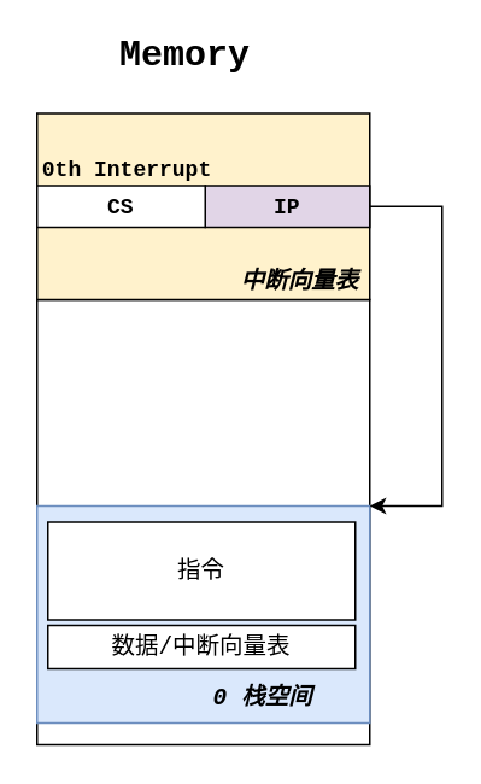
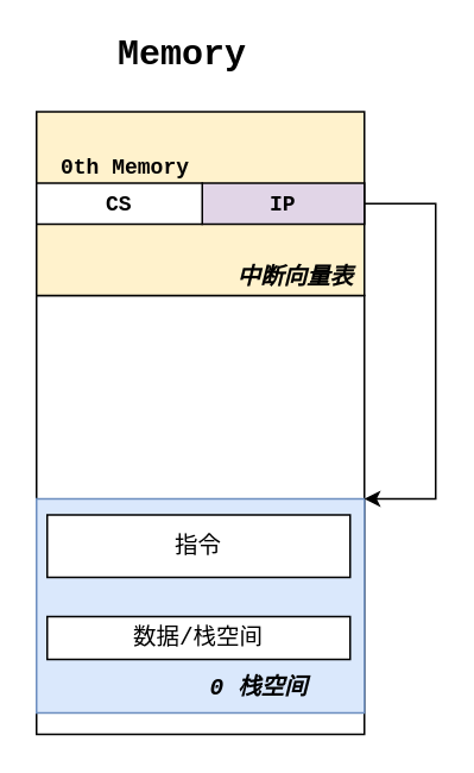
  <mxCell id="0" />
  <mxCell id="1" parent="0" />
  <mxCell id="2" value="" style="rounded=0;whiteSpace=wrap;html=1;" vertex="1" parent="1"><mxGeometry x="20" y="165" width="184" height="246" as="geometry" /></mxCell>
  <mxCell id="3" value="" style="rounded=0;whiteSpace=wrap;html=1;fillColor=#fff2cc;" vertex="1" parent="1"><mxGeometry x="20" y="62" width="184" height="103" as="geometry" /></mxCell>
  <mxCell id="4" value="" style="rounded=0;whiteSpace=wrap;html=1;fillColor=#dae8fc;strokeColor=#6c8ebf;" vertex="1" parent="1"><mxGeometry x="20" y="279" width="184" height="120" as="geometry" /></mxCell>
  <mxCell id="5" style="edgeStyle=orthogonalEdgeStyle;rounded=0;orthogonalLoop=1;jettySize=auto;html=1;entryX=1;entryY=0;entryDx=0;entryDy=0;exitX=1;exitY=0.5;exitDx=0;exitDy=0;" edge="1" parent="1" source="6" target="4"><mxGeometry relative="1" as="geometry"><Array as="points"><mxPoint x="244" y="114" /><mxPoint x="244" y="279" /></Array></mxGeometry></mxCell>
  <mxCell id="6" value="&lt;font face=&quot;Courier New&quot;&gt;&lt;b&gt;IP&lt;/b&gt;&lt;/font&gt;" style="rounded=0;whiteSpace=wrap;html=1;fillColor=#e1d5e7;" vertex="1" parent="1"><mxGeometry x="113" y="102" width="91" height="23" as="geometry" /></mxCell>
  <mxCell id="7" value="&lt;b&gt;&lt;font style=&quot;font-size: 20px&quot;&gt;Memory&lt;/font&gt;&lt;/b&gt;" style="text;html=1;strokeColor=none;fillColor=none;align=center;verticalAlign=middle;whiteSpace=wrap;rounded=0;fontFamily=Courier New;" vertex="1" parent="1"><mxGeometry x="82" y="20" width="40" height="20" as="geometry" /></mxCell>
- <mxCell id="8" value="&lt;b style=&quot;font-size: 12px;&quot;&gt;&lt;font style=&quot;font-size: 12px;&quot;&gt;0th Interrupt&lt;/font&gt;&lt;/b&gt;" style="text;html=1;strokeColor=none;fillColor=none;align=center;verticalAlign=middle;whiteSpace=wrap;rounded=0;fontFamily=Courier New;fontSize=12;" vertex="1" parent="1"><mxGeometry x="20" y="84" width="100" height="20" as="geometry" /></mxCell>
+ <mxCell id="8" value="&lt;b style=&quot;font-size: 12px;&quot;&gt;&lt;font style=&quot;font-size: 12px;&quot;&gt;0th Memory&lt;/font&gt;&lt;/b&gt;" style="text;html=1;strokeColor=none;fillColor=none;align=center;verticalAlign=middle;whiteSpace=wrap;rounded=0;fontFamily=Courier New;fontSize=12;" vertex="1" parent="1"><mxGeometry x="20" y="84" width="100" height="20" as="geometry" /></mxCell>
  <mxCell id="9" value="&lt;font face=&quot;Courier New&quot;&gt;&lt;b&gt;CS&lt;/b&gt;&lt;/font&gt;" style="rounded=0;whiteSpace=wrap;html=1;" vertex="1" parent="1"><mxGeometry x="20" y="102" width="93" height="23" as="geometry" /></mxCell>
  <mxCell id="10" value="&lt;span style=&quot;font-size: 13px&quot;&gt;&lt;span style=&quot;font-size: 13px&quot;&gt;&lt;b&gt;&lt;i&gt;中断向量表&lt;/i&gt;&lt;/b&gt;&lt;/span&gt;&lt;/span&gt;" style="text;html=1;strokeColor=none;fillColor=none;align=center;verticalAlign=middle;whiteSpace=wrap;rounded=0;fontFamily=Courier New;fontSize=13;" vertex="1" parent="1"><mxGeometry x="127" y="145" width="77" height="20" as="geometry" /></mxCell>
  <mxCell id="11" value="&lt;span style=&quot;font-size: 13px&quot;&gt;&lt;span style=&quot;font-size: 13px&quot;&gt;&lt;b&gt;&lt;i&gt;0 栈空间&lt;/i&gt;&lt;/b&gt;&lt;/span&gt;&lt;/span&gt;" style="text;html=1;strokeColor=none;fillColor=none;align=center;verticalAlign=middle;whiteSpace=wrap;rounded=0;fontFamily=Courier New;fontSize=13;" vertex="1" parent="1"><mxGeometry x="86" y="375" width="118" height="20" as="geometry" /></mxCell>
- <mxCell id="12" value="指令" style="rounded=0;whiteSpace=wrap;html=1;strokeColor=#000000;fontFamily=Courier New;fontSize=13;" vertex="1" parent="1"><mxGeometry x="26" y="288" width="170" height="54" as="geometry" /></mxCell>
- <mxCell id="13" value="数据/中断向量表" style="rounded=0;whiteSpace=wrap;html=1;strokeColor=#000000;fontFamily=Courier New;fontSize=13;" vertex="1" parent="1"><mxGeometry x="26" y="345" width="170" height="24" as="geometry" /></mxCell>
+ <mxCell id="12" value="指令" style="rounded=0;whiteSpace=wrap;html=1;strokeColor=#000000;fontFamily=Courier New;fontSize=13;" vertex="1" parent="1"><mxGeometry x="26" y="288" width="170" height="35" as="geometry" /></mxCell>
+ <mxCell id="13" value="数据/栈空间" style="rounded=0;whiteSpace=wrap;html=1;strokeColor=#000000;fontFamily=Courier New;fontSize=13;" vertex="1" parent="1"><mxGeometry x="26" y="345" width="170" height="24" as="geometry" /></mxCell>
